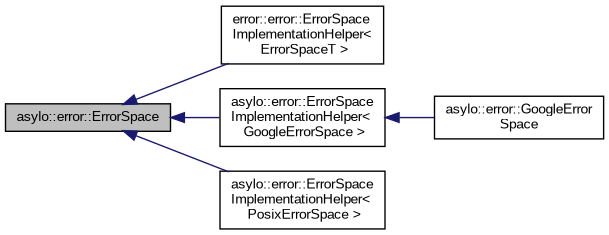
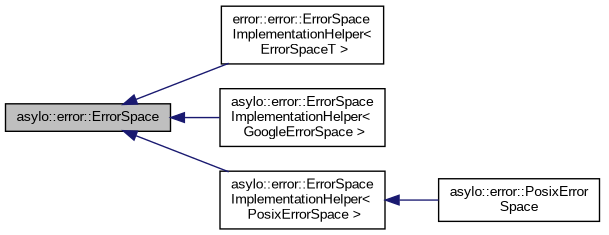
  digraph {
    fontname="Liberation Sans"
    rankdir=LR
    node [color=black fillcolor=white fontname="Liberation Sans" fontsize=10 shape=record style=filled]
    edge [color=midnightblue dir=back fontname="Liberation Sans" fontsize=10 labelfontname=Helvetica labelfontsize=10 style=solid]
    n1 [fillcolor=grey75 fontcolor=black height=0.2 label="asylo::error::ErrorSpace" width=0.4]
    n2 [height=0.2 label="error::error::ErrorSpace\lImplementationHelper\<\l ErrorSpaceT \>" width=0.4]
    n3 [height=0.2 label="asylo::error::ErrorSpace\lImplementationHelper\<\l GoogleErrorSpace \>" width=0.4]
    n4 [height=0.2 label="asylo::error::ErrorSpace\lImplementationHelper\<\l PosixErrorSpace \>" width=0.4]
-   n5 [height=0.2 label="asylo::error::GoogleError\lSpace" width=0.4]
+   n6 [height=0.2 label="asylo::error::PosixError\lSpace" width=0.4]
    n1 -> n2
    n1 -> n3
    n1 -> n4
-   n3 -> n5
+   n4 -> n6
  }
